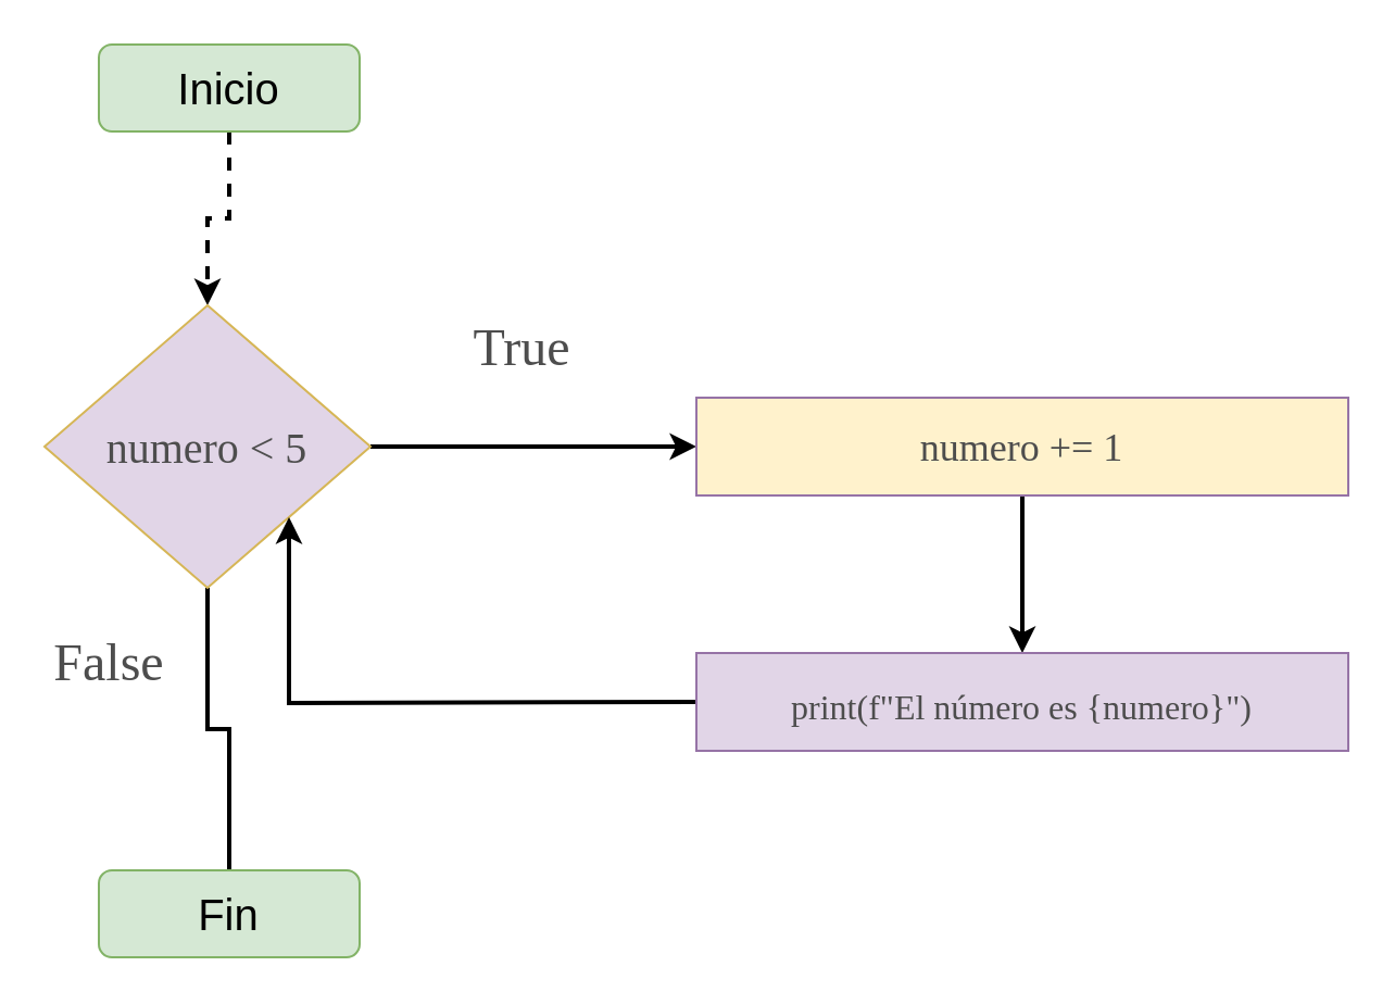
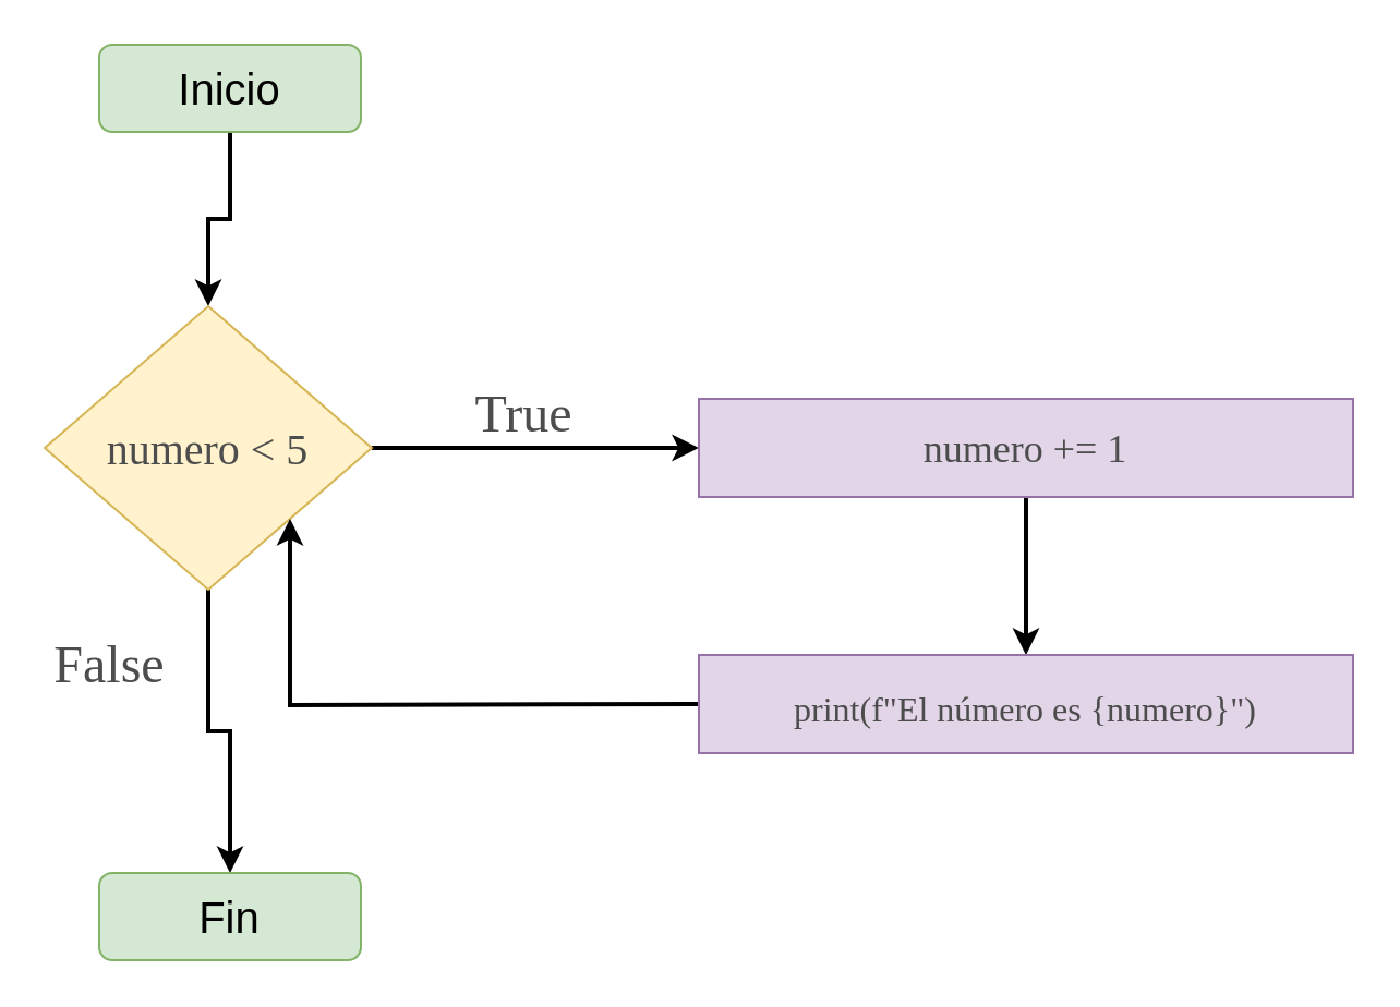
  <mxCell id="0" />
  <mxCell id="1" parent="0" />
- <mxCell id="2" value="" style="edgeStyle=orthogonalEdgeStyle;rounded=0;orthogonalLoop=1;jettySize=auto;html=1;fontFamily=Helvetica;fontSize=20;fontColor=#000000;strokeWidth=2;dashed=1;" parent="1" source="3" target="6" edge="1"><mxGeometry relative="1" as="geometry" /></mxCell>
+ <mxCell id="2" value="" style="edgeStyle=orthogonalEdgeStyle;rounded=0;orthogonalLoop=1;jettySize=auto;html=1;fontFamily=Helvetica;fontSize=20;fontColor=#000000;strokeWidth=2;" parent="1" source="3" target="6" edge="1"><mxGeometry relative="1" as="geometry" /></mxCell>
  <mxCell id="3" value="&lt;font face=&quot;Helvetica&quot; color=&quot;#000000&quot;&gt;Inicio&lt;/font&gt;" style="rounded=1;whiteSpace=wrap;html=1;fontFamily=Cascadia Code;fontSource=https%3A%2F%2Ffonts.googleapis.com%2Fcss%3Ffamily%3DCascadia%2BCode;fontSize=20;fillColor=#d5e8d4;strokeColor=#82b366;" parent="1" vertex="1"><mxGeometry x="45" y="20" width="120" height="40" as="geometry" /></mxCell>
  <mxCell id="4" style="edgeStyle=orthogonalEdgeStyle;rounded=0;orthogonalLoop=1;jettySize=auto;html=1;entryX=0;entryY=0.5;entryDx=0;entryDy=0;fontFamily=Cascadia Code;fontSource=https%3A%2F%2Ffonts.googleapis.com%2Fcss%3Ffamily%3DCascadia%2BCode;fontSize=20;fontColor=#4D4D4D;strokeWidth=2;" parent="1" source="6" edge="1"><mxGeometry relative="1" as="geometry"><mxPoint x="320" y="205" as="targetPoint" /></mxGeometry></mxCell>
- <mxCell id="5" style="edgeStyle=orthogonalEdgeStyle;rounded=0;orthogonalLoop=1;jettySize=auto;html=1;exitX=0.5;exitY=1;exitDx=0;exitDy=0;fontFamily=Cascadia Code;fontSource=https%3A%2F%2Ffonts.googleapis.com%2Fcss%3Ffamily%3DCascadia%2BCode;fontSize=20;fontColor=#4D4D4D;strokeWidth=2;entryX=0.5;entryY=0;entryDx=0;entryDy=0;endArrow=none;" parent="1" source="6" target="9" edge="1"><mxGeometry relative="1" as="geometry"><mxPoint x="95" y="360" as="targetPoint" /></mxGeometry></mxCell>
- <mxCell id="6" value="&lt;span style=&quot;color: rgb(77 , 77 , 77)&quot;&gt;&lt;font style=&quot;font-size: 20px&quot;&gt;numero &amp;lt; 5&lt;/font&gt;&lt;/span&gt;" style="rhombus;whiteSpace=wrap;html=1;fontFamily=Cascadia Code;fontSource=https%3A%2F%2Ffonts.googleapis.com%2Fcss%3Ffamily%3DCascadia%2BCode;fontSize=20;fillColor=#e1d5e7;strokeColor=#d6b656;" parent="1" vertex="1"><mxGeometry x="20" y="140" width="150" height="130" as="geometry" /></mxCell>
+ <mxCell id="5" style="edgeStyle=orthogonalEdgeStyle;rounded=0;orthogonalLoop=1;jettySize=auto;html=1;exitX=0.5;exitY=1;exitDx=0;exitDy=0;fontFamily=Cascadia Code;fontSource=https%3A%2F%2Ffonts.googleapis.com%2Fcss%3Ffamily%3DCascadia%2BCode;fontSize=20;fontColor=#4D4D4D;strokeWidth=2;entryX=0.5;entryY=0;entryDx=0;entryDy=0;" parent="1" source="6" target="9" edge="1"><mxGeometry relative="1" as="geometry"><mxPoint x="95" y="360" as="targetPoint" /></mxGeometry></mxCell>
+ <mxCell id="6" value="&lt;span style=&quot;color: rgb(77 , 77 , 77)&quot;&gt;&lt;font style=&quot;font-size: 20px&quot;&gt;numero &amp;lt; 5&lt;/font&gt;&lt;/span&gt;" style="rhombus;whiteSpace=wrap;html=1;fontFamily=Cascadia Code;fontSource=https%3A%2F%2Ffonts.googleapis.com%2Fcss%3Ffamily%3DCascadia%2BCode;fontSize=20;fillColor=#fff2cc;strokeColor=#d6b656;" parent="1" vertex="1"><mxGeometry x="20" y="140" width="150" height="130" as="geometry" /></mxCell>
  <mxCell id="7" style="edgeStyle=orthogonalEdgeStyle;rounded=0;orthogonalLoop=1;jettySize=auto;html=1;strokeWidth=2;" parent="1" edge="1"><mxGeometry relative="1" as="geometry"><mxPoint x="470" y="227.5" as="sourcePoint" /><mxPoint x="470" y="300" as="targetPoint" /></mxGeometry></mxCell>
- <mxCell id="8" value="&lt;font style=&quot;font-size: 24px&quot;&gt;True&lt;/font&gt;" style="text;html=1;strokeColor=none;fillColor=none;align=center;verticalAlign=middle;whiteSpace=wrap;rounded=0;fontFamily=Cascadia Code;fontSource=https%3A%2F%2Ffonts.googleapis.com%2Fcss%3Ffamily%3DCascadia%2BCode;fontSize=20;fontColor=#4D4D4D;" parent="1" vertex="1"><mxGeometry x="210" y="145" width="60" height="30" as="geometry" /></mxCell>
+ <mxCell id="8" value="&lt;font style=&quot;font-size: 24px&quot;&gt;True&lt;/font&gt;" style="text;html=1;strokeColor=none;fillColor=none;align=center;verticalAlign=middle;whiteSpace=wrap;rounded=0;fontFamily=Cascadia Code;fontSource=https%3A%2F%2Ffonts.googleapis.com%2Fcss%3Ffamily%3DCascadia%2BCode;fontSize=20;fontColor=#4D4D4D;" parent="1" vertex="1"><mxGeometry x="210" y="175" width="60" height="30" as="geometry" /></mxCell>
  <mxCell id="9" value="&lt;font face=&quot;Helvetica&quot; color=&quot;#000000&quot;&gt;Fin&lt;/font&gt;" style="rounded=1;whiteSpace=wrap;html=1;fontFamily=Cascadia Code;fontSource=https%3A%2F%2Ffonts.googleapis.com%2Fcss%3Ffamily%3DCascadia%2BCode;fontSize=20;fillColor=#d5e8d4;strokeColor=#82b366;" parent="1" vertex="1"><mxGeometry x="45" y="400" width="120" height="40" as="geometry" /></mxCell>
  <mxCell id="10" value="&lt;font style=&quot;font-size: 24px&quot;&gt;False&lt;/font&gt;" style="text;html=1;strokeColor=none;fillColor=none;align=center;verticalAlign=middle;whiteSpace=wrap;rounded=0;fontFamily=Cascadia Code;fontSource=https%3A%2F%2Ffonts.googleapis.com%2Fcss%3Ffamily%3DCascadia%2BCode;fontSize=20;fontColor=#4D4D4D;" parent="1" vertex="1"><mxGeometry x="20" y="290" width="60" height="30" as="geometry" /></mxCell>
  <mxCell id="11" style="edgeStyle=orthogonalEdgeStyle;rounded=0;orthogonalLoop=1;jettySize=auto;html=1;exitX=0;exitY=0.5;exitDx=0;exitDy=0;entryX=1;entryY=1;entryDx=0;entryDy=0;strokeWidth=2;" parent="1" target="6" edge="1"><mxGeometry relative="1" as="geometry"><mxPoint x="320" y="322.5" as="sourcePoint" /></mxGeometry></mxCell>
  <mxCell id="12" value="&lt;font style=&quot;font-size: 16px&quot;&gt;&lt;font color=&quot;#4d4d4d&quot; face=&quot;cascadia code&quot; style=&quot;font-size: 16px&quot;&gt;print(f&quot;El número es {&lt;/font&gt;&lt;span style=&quot;color: rgb(77 , 77 , 77) ; font-family: &amp;#34;cascadia code&amp;#34;&quot;&gt;numero&lt;/span&gt;&lt;font color=&quot;#4d4d4d&quot; face=&quot;cascadia code&quot; style=&quot;font-size: 16px&quot;&gt;}&quot;)&lt;/font&gt;&lt;/font&gt;" style="rounded=0;whiteSpace=wrap;html=1;fontFamily=Helvetica;fontSize=20;fillColor=#e1d5e7;strokeColor=#9673a6;" vertex="1" parent="1"><mxGeometry x="320" y="300" width="300" height="45" as="geometry" /></mxCell>
- <mxCell id="13" value="&lt;font color=&quot;#4d4d4d&quot; face=&quot;cascadia code&quot; style=&quot;font-size: 18px&quot;&gt;numero += 1&lt;/font&gt;" style="rounded=0;whiteSpace=wrap;html=1;fontFamily=Helvetica;fontSize=20;fillColor=#fff2cc;strokeColor=#9673a6;" vertex="1" parent="1"><mxGeometry x="320" y="182.5" width="300" height="45" as="geometry" /></mxCell>
+ <mxCell id="13" value="&lt;font color=&quot;#4d4d4d&quot; face=&quot;cascadia code&quot; style=&quot;font-size: 18px&quot;&gt;numero += 1&lt;/font&gt;" style="rounded=0;whiteSpace=wrap;html=1;fontFamily=Helvetica;fontSize=20;fillColor=#e1d5e7;strokeColor=#9673a6;" vertex="1" parent="1"><mxGeometry x="320" y="182.5" width="300" height="45" as="geometry" /></mxCell>
